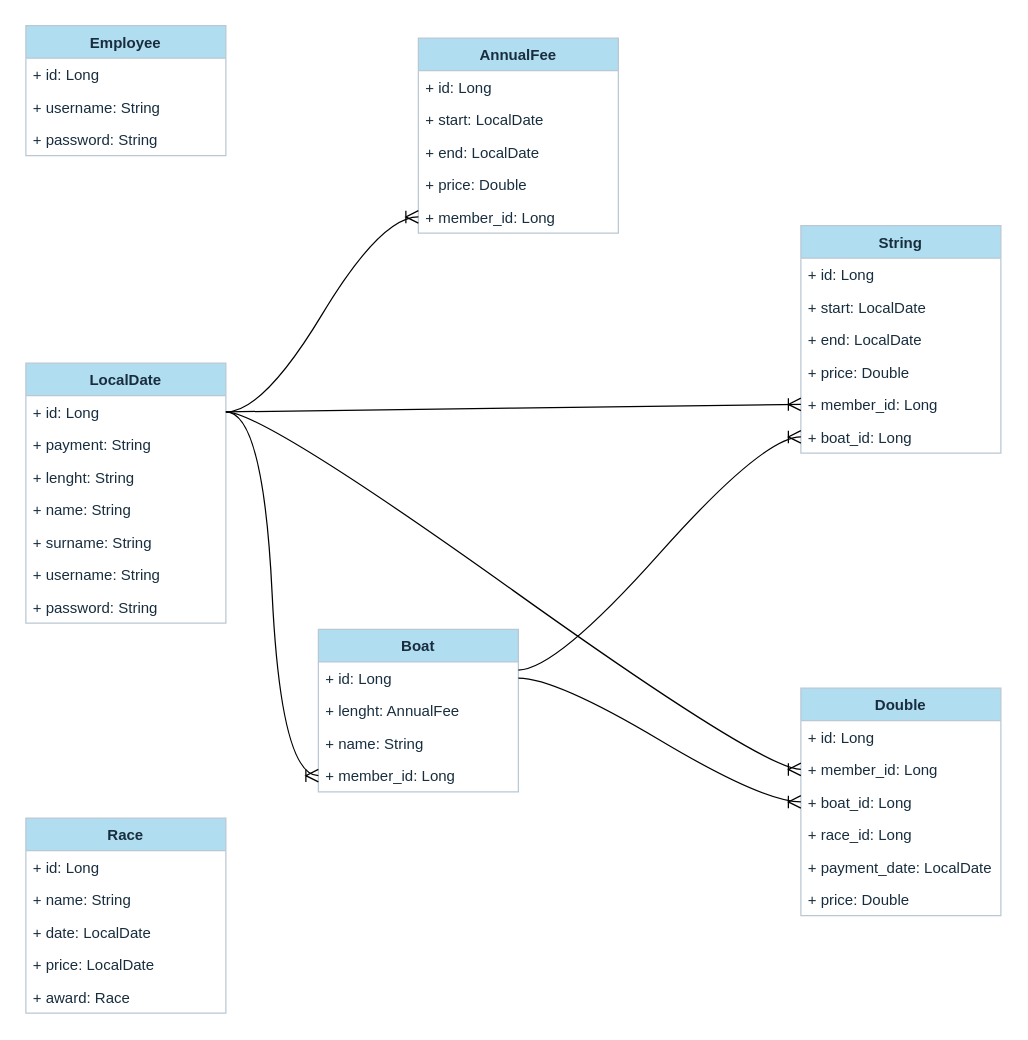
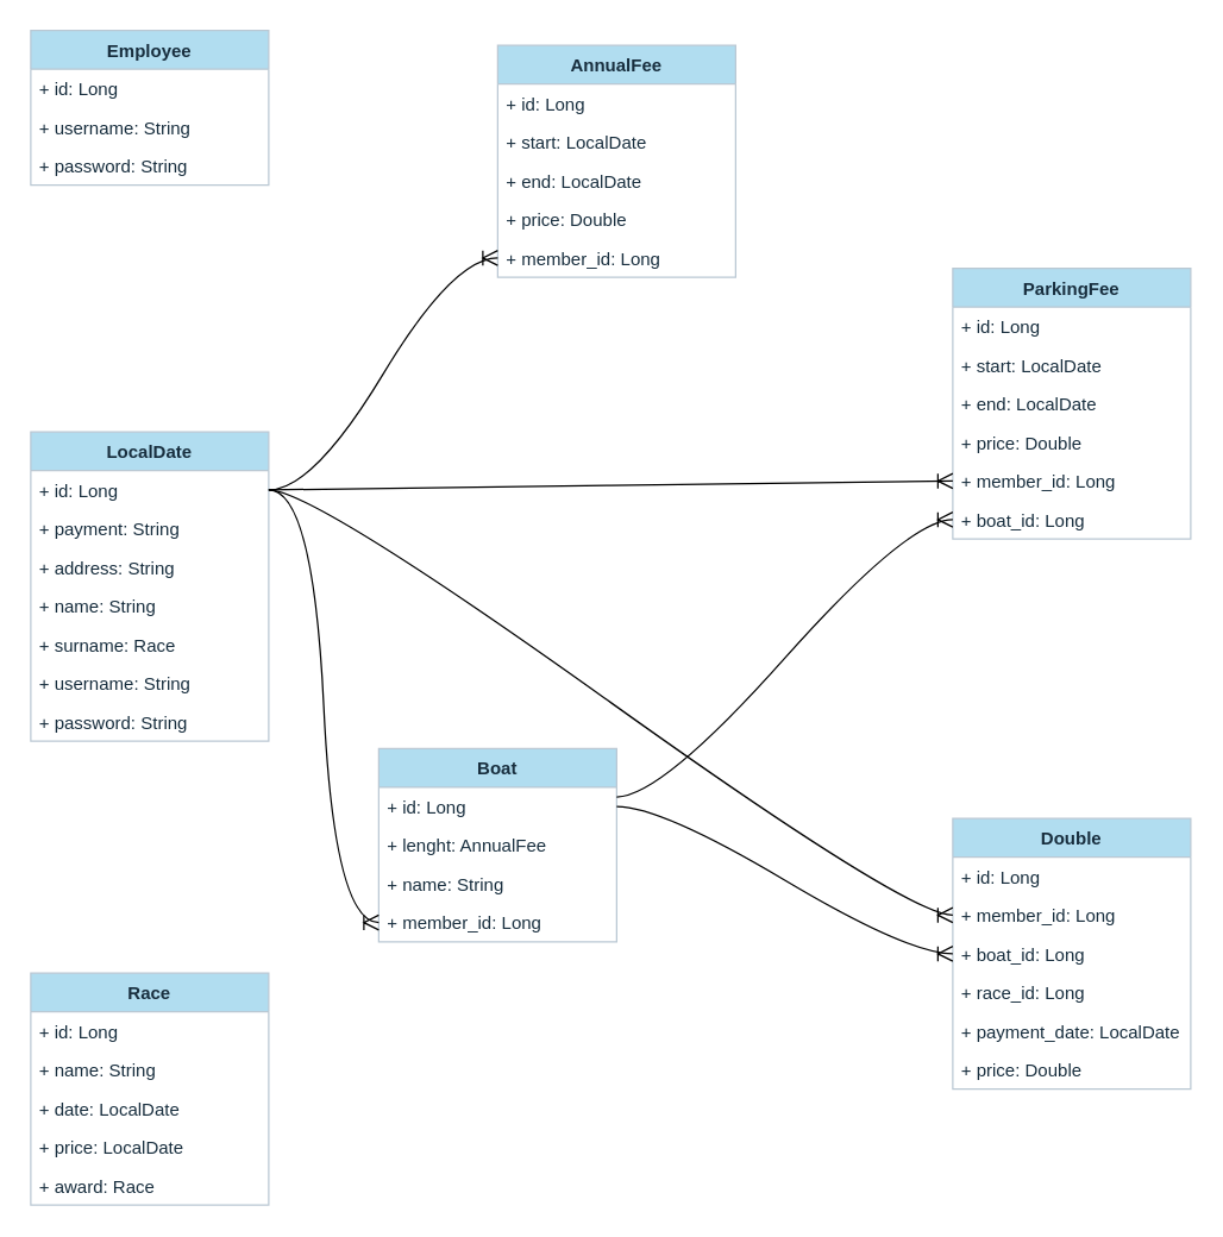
  <mxCell id="0" />
  <mxCell id="1" parent="0" />
- <mxCell id="2" value="String" style="swimlane;fontStyle=1;align=center;verticalAlign=top;childLayout=stackLayout;horizontal=1;startSize=26;horizontalStack=0;resizeParent=1;resizeParentMax=0;resizeLast=0;collapsible=1;marginBottom=0;labelBackgroundColor=none;fillColor=#B1DDF0;strokeColor=#BAC8D3;fontColor=#182E3E;rounded=0;" parent="1" vertex="1"><mxGeometry x="640" y="180" width="160" height="182" as="geometry" /></mxCell>
+ <mxCell id="2" value="ParkingFee" style="swimlane;fontStyle=1;align=center;verticalAlign=top;childLayout=stackLayout;horizontal=1;startSize=26;horizontalStack=0;resizeParent=1;resizeParentMax=0;resizeLast=0;collapsible=1;marginBottom=0;labelBackgroundColor=none;fillColor=#B1DDF0;strokeColor=#BAC8D3;fontColor=#182E3E;rounded=0;" parent="1" vertex="1"><mxGeometry x="640" y="180" width="160" height="182" as="geometry" /></mxCell>
  <mxCell id="3" value="+ id: Long" style="text;strokeColor=none;fillColor=none;align=left;verticalAlign=top;spacingLeft=4;spacingRight=4;overflow=hidden;rotatable=0;points=[[0,0.5],[1,0.5]];portConstraint=eastwest;labelBackgroundColor=none;fontColor=#182E3E;rounded=0;" parent="2" vertex="1"><mxGeometry y="26" width="160" height="26" as="geometry" /></mxCell>
  <mxCell id="4" value="+ start: LocalDate" style="text;strokeColor=none;fillColor=none;align=left;verticalAlign=top;spacingLeft=4;spacingRight=4;overflow=hidden;rotatable=0;points=[[0,0.5],[1,0.5]];portConstraint=eastwest;labelBackgroundColor=none;fontColor=#182E3E;rounded=0;" parent="2" vertex="1"><mxGeometry y="52" width="160" height="26" as="geometry" /></mxCell>
  <mxCell id="5" value="+ end: LocalDate" style="text;strokeColor=none;fillColor=none;align=left;verticalAlign=top;spacingLeft=4;spacingRight=4;overflow=hidden;rotatable=0;points=[[0,0.5],[1,0.5]];portConstraint=eastwest;labelBackgroundColor=none;fontColor=#182E3E;rounded=0;" parent="2" vertex="1"><mxGeometry y="78" width="160" height="26" as="geometry" /></mxCell>
  <mxCell id="6" value="+ price: Double" style="text;strokeColor=none;fillColor=none;align=left;verticalAlign=top;spacingLeft=4;spacingRight=4;overflow=hidden;rotatable=0;points=[[0,0.5],[1,0.5]];portConstraint=eastwest;labelBackgroundColor=none;fontColor=#182E3E;rounded=0;" parent="2" vertex="1"><mxGeometry y="104" width="160" height="26" as="geometry" /></mxCell>
  <mxCell id="7" value="+ member_id: Long" style="text;strokeColor=none;fillColor=none;align=left;verticalAlign=top;spacingLeft=4;spacingRight=4;overflow=hidden;rotatable=0;points=[[0,0.5],[1,0.5]];portConstraint=eastwest;labelBackgroundColor=none;fontColor=#182E3E;rounded=0;" parent="2" vertex="1"><mxGeometry y="130" width="160" height="26" as="geometry" /></mxCell>
  <mxCell id="8" value="+ boat_id: Long" style="text;strokeColor=none;fillColor=none;align=left;verticalAlign=top;spacingLeft=4;spacingRight=4;overflow=hidden;rotatable=0;points=[[0,0.5],[1,0.5]];portConstraint=eastwest;labelBackgroundColor=none;fontColor=#182E3E;rounded=0;" parent="2" vertex="1"><mxGeometry y="156" width="160" height="26" as="geometry" /></mxCell>
  <mxCell id="9" value="AnnualFee" style="swimlane;fontStyle=1;align=center;verticalAlign=top;childLayout=stackLayout;horizontal=1;startSize=26;horizontalStack=0;resizeParent=1;resizeParentMax=0;resizeLast=0;collapsible=1;marginBottom=0;labelBackgroundColor=none;fillColor=#B1DDF0;strokeColor=#BAC8D3;fontColor=#182E3E;rounded=0;" parent="1" vertex="1"><mxGeometry x="334" y="30" width="160" height="156" as="geometry" /></mxCell>
  <mxCell id="10" value="+ id: Long" style="text;strokeColor=none;fillColor=none;align=left;verticalAlign=top;spacingLeft=4;spacingRight=4;overflow=hidden;rotatable=0;points=[[0,0.5],[1,0.5]];portConstraint=eastwest;labelBackgroundColor=none;fontColor=#182E3E;rounded=0;" parent="9" vertex="1"><mxGeometry y="26" width="160" height="26" as="geometry" /></mxCell>
  <mxCell id="11" value="+ start: LocalDate" style="text;strokeColor=none;fillColor=none;align=left;verticalAlign=top;spacingLeft=4;spacingRight=4;overflow=hidden;rotatable=0;points=[[0,0.5],[1,0.5]];portConstraint=eastwest;labelBackgroundColor=none;fontColor=#182E3E;rounded=0;" parent="9" vertex="1"><mxGeometry y="52" width="160" height="26" as="geometry" /></mxCell>
  <mxCell id="12" value="+ end: LocalDate" style="text;strokeColor=none;fillColor=none;align=left;verticalAlign=top;spacingLeft=4;spacingRight=4;overflow=hidden;rotatable=0;points=[[0,0.5],[1,0.5]];portConstraint=eastwest;labelBackgroundColor=none;fontColor=#182E3E;rounded=0;" parent="9" vertex="1"><mxGeometry y="78" width="160" height="26" as="geometry" /></mxCell>
  <mxCell id="13" value="+ price: Double" style="text;strokeColor=none;fillColor=none;align=left;verticalAlign=top;spacingLeft=4;spacingRight=4;overflow=hidden;rotatable=0;points=[[0,0.5],[1,0.5]];portConstraint=eastwest;labelBackgroundColor=none;fontColor=#182E3E;rounded=0;" parent="9" vertex="1"><mxGeometry y="104" width="160" height="26" as="geometry" /></mxCell>
  <mxCell id="14" value="+ member_id: Long" style="text;strokeColor=none;fillColor=none;align=left;verticalAlign=top;spacingLeft=4;spacingRight=4;overflow=hidden;rotatable=0;points=[[0,0.5],[1,0.5]];portConstraint=eastwest;labelBackgroundColor=none;fontColor=#182E3E;rounded=0;" parent="9" vertex="1"><mxGeometry y="130" width="160" height="26" as="geometry" /></mxCell>
  <mxCell id="15" value="Double" style="swimlane;fontStyle=1;align=center;verticalAlign=top;childLayout=stackLayout;horizontal=1;startSize=26;horizontalStack=0;resizeParent=1;resizeParentMax=0;resizeLast=0;collapsible=1;marginBottom=0;labelBorderColor=none;labelBackgroundColor=none;fillColor=#B1DDF0;strokeColor=#BAC8D3;fontColor=#182E3E;rounded=0;" parent="1" vertex="1"><mxGeometry x="640" y="550" width="160" height="182" as="geometry" /></mxCell>
  <mxCell id="16" value="+ id: Long" style="text;strokeColor=none;fillColor=none;align=left;verticalAlign=top;spacingLeft=4;spacingRight=4;overflow=hidden;rotatable=0;points=[[0,0.5],[1,0.5]];portConstraint=eastwest;labelBackgroundColor=none;fontColor=#182E3E;rounded=0;" parent="15" vertex="1"><mxGeometry y="26" width="160" height="26" as="geometry" /></mxCell>
  <mxCell id="17" value="+ member_id: Long" style="text;strokeColor=none;fillColor=none;align=left;verticalAlign=top;spacingLeft=4;spacingRight=4;overflow=hidden;rotatable=0;points=[[0,0.5],[1,0.5]];portConstraint=eastwest;labelBackgroundColor=none;fontColor=#182E3E;rounded=0;" parent="15" vertex="1"><mxGeometry y="52" width="160" height="26" as="geometry" /></mxCell>
  <mxCell id="18" value="+ boat_id: Long" style="text;strokeColor=none;fillColor=none;align=left;verticalAlign=top;spacingLeft=4;spacingRight=4;overflow=hidden;rotatable=0;points=[[0,0.5],[1,0.5]];portConstraint=eastwest;labelBackgroundColor=none;fontColor=#182E3E;rounded=0;" parent="15" vertex="1"><mxGeometry y="78" width="160" height="26" as="geometry" /></mxCell>
  <mxCell id="19" value="+ race_id: Long" style="text;strokeColor=none;fillColor=none;align=left;verticalAlign=top;spacingLeft=4;spacingRight=4;overflow=hidden;rotatable=0;points=[[0,0.5],[1,0.5]];portConstraint=eastwest;labelBackgroundColor=none;fontColor=#182E3E;rounded=0;" parent="15" vertex="1"><mxGeometry y="104" width="160" height="26" as="geometry" /></mxCell>
  <mxCell id="20" value="+ payment_date: LocalDate" style="text;strokeColor=none;fillColor=none;align=left;verticalAlign=top;spacingLeft=4;spacingRight=4;overflow=hidden;rotatable=0;points=[[0,0.5],[1,0.5]];portConstraint=eastwest;labelBackgroundColor=none;fontColor=#182E3E;rounded=0;" parent="15" vertex="1"><mxGeometry y="130" width="160" height="26" as="geometry" /></mxCell>
  <mxCell id="21" value="+ price: Double" style="text;strokeColor=none;fillColor=none;align=left;verticalAlign=top;spacingLeft=4;spacingRight=4;overflow=hidden;rotatable=0;points=[[0,0.5],[1,0.5]];portConstraint=eastwest;labelBackgroundColor=none;fontColor=#182E3E;rounded=0;" parent="15" vertex="1"><mxGeometry y="156" width="160" height="26" as="geometry" /></mxCell>
  <mxCell id="22" value="Employee" style="swimlane;fontStyle=1;align=center;verticalAlign=top;childLayout=stackLayout;horizontal=1;startSize=26;horizontalStack=0;resizeParent=1;resizeParentMax=0;resizeLast=0;collapsible=1;marginBottom=0;labelBackgroundColor=none;fillColor=#B1DDF0;strokeColor=#BAC8D3;fontColor=#182E3E;rounded=0;" parent="1" vertex="1"><mxGeometry x="20" y="20" width="160" height="104" as="geometry" /></mxCell>
  <mxCell id="23" value="+ id: Long" style="text;strokeColor=none;fillColor=none;align=left;verticalAlign=top;spacingLeft=4;spacingRight=4;overflow=hidden;rotatable=0;points=[[0,0.5],[1,0.5]];portConstraint=eastwest;labelBackgroundColor=none;fontColor=#182E3E;rounded=0;" parent="22" vertex="1"><mxGeometry y="26" width="160" height="26" as="geometry" /></mxCell>
  <mxCell id="24" value="+ username: String" style="text;strokeColor=none;fillColor=none;align=left;verticalAlign=top;spacingLeft=4;spacingRight=4;overflow=hidden;rotatable=0;points=[[0,0.5],[1,0.5]];portConstraint=eastwest;labelBackgroundColor=none;fontColor=#182E3E;rounded=0;" parent="22" vertex="1"><mxGeometry y="52" width="160" height="26" as="geometry" /></mxCell>
  <mxCell id="25" value="+ password: String" style="text;strokeColor=none;fillColor=none;align=left;verticalAlign=top;spacingLeft=4;spacingRight=4;overflow=hidden;rotatable=0;points=[[0,0.5],[1,0.5]];portConstraint=eastwest;labelBackgroundColor=none;fontColor=#182E3E;rounded=0;" parent="22" vertex="1"><mxGeometry y="78" width="160" height="26" as="geometry" /></mxCell>
  <mxCell id="26" value="LocalDate" style="swimlane;fontStyle=1;align=center;verticalAlign=top;childLayout=stackLayout;horizontal=1;startSize=26;horizontalStack=0;resizeParent=1;resizeParentMax=0;resizeLast=0;collapsible=1;marginBottom=0;labelBackgroundColor=none;fillColor=#B1DDF0;strokeColor=#BAC8D3;fontColor=#182E3E;rounded=0;" parent="1" vertex="1"><mxGeometry x="20" y="290" width="160" height="208" as="geometry" /></mxCell>
  <mxCell id="27" value="+ id: Long" style="text;strokeColor=none;fillColor=none;align=left;verticalAlign=top;spacingLeft=4;spacingRight=4;overflow=hidden;rotatable=0;points=[[0,0.5],[1,0.5]];portConstraint=eastwest;labelBackgroundColor=none;fontColor=#182E3E;rounded=0;" parent="26" vertex="1"><mxGeometry y="26" width="160" height="26" as="geometry" /></mxCell>
  <mxCell id="28" value="+ payment: String " style="text;strokeColor=none;fillColor=none;align=left;verticalAlign=top;spacingLeft=4;spacingRight=4;overflow=hidden;rotatable=0;points=[[0,0.5],[1,0.5]];portConstraint=eastwest;labelBackgroundColor=none;fontColor=#182E3E;rounded=0;" parent="26" vertex="1"><mxGeometry y="52" width="160" height="26" as="geometry" /></mxCell>
- <mxCell id="29" value="+ lenght: String" style="text;strokeColor=none;fillColor=none;align=left;verticalAlign=top;spacingLeft=4;spacingRight=4;overflow=hidden;rotatable=0;points=[[0,0.5],[1,0.5]];portConstraint=eastwest;labelBackgroundColor=none;fontColor=#182E3E;rounded=0;" parent="26" vertex="1"><mxGeometry y="78" width="160" height="26" as="geometry" /></mxCell>
+ <mxCell id="29" value="+ address: String" style="text;strokeColor=none;fillColor=none;align=left;verticalAlign=top;spacingLeft=4;spacingRight=4;overflow=hidden;rotatable=0;points=[[0,0.5],[1,0.5]];portConstraint=eastwest;labelBackgroundColor=none;fontColor=#182E3E;rounded=0;" parent="26" vertex="1"><mxGeometry y="78" width="160" height="26" as="geometry" /></mxCell>
  <mxCell id="30" value="+ name: String" style="text;strokeColor=none;fillColor=none;align=left;verticalAlign=top;spacingLeft=4;spacingRight=4;overflow=hidden;rotatable=0;points=[[0,0.5],[1,0.5]];portConstraint=eastwest;labelBackgroundColor=none;fontColor=#182E3E;rounded=0;" parent="26" vertex="1"><mxGeometry y="104" width="160" height="26" as="geometry" /></mxCell>
- <mxCell id="31" value="+ surname: String" style="text;strokeColor=none;fillColor=none;align=left;verticalAlign=top;spacingLeft=4;spacingRight=4;overflow=hidden;rotatable=0;points=[[0,0.5],[1,0.5]];portConstraint=eastwest;labelBackgroundColor=none;fontColor=#182E3E;rounded=0;" parent="26" vertex="1"><mxGeometry y="130" width="160" height="26" as="geometry" /></mxCell>
+ <mxCell id="31" value="+ surname: Race" style="text;strokeColor=none;fillColor=none;align=left;verticalAlign=top;spacingLeft=4;spacingRight=4;overflow=hidden;rotatable=0;points=[[0,0.5],[1,0.5]];portConstraint=eastwest;labelBackgroundColor=none;fontColor=#182E3E;rounded=0;" parent="26" vertex="1"><mxGeometry y="130" width="160" height="26" as="geometry" /></mxCell>
  <mxCell id="32" value="+ username: String" style="text;strokeColor=none;fillColor=none;align=left;verticalAlign=top;spacingLeft=4;spacingRight=4;overflow=hidden;rotatable=0;points=[[0,0.5],[1,0.5]];portConstraint=eastwest;labelBackgroundColor=none;fontColor=#182E3E;rounded=0;" parent="26" vertex="1"><mxGeometry y="156" width="160" height="26" as="geometry" /></mxCell>
  <mxCell id="33" value="+ password: String" style="text;strokeColor=none;fillColor=none;align=left;verticalAlign=top;spacingLeft=4;spacingRight=4;overflow=hidden;rotatable=0;points=[[0,0.5],[1,0.5]];portConstraint=eastwest;labelBackgroundColor=none;fontColor=#182E3E;rounded=0;" parent="26" vertex="1"><mxGeometry y="182" width="160" height="26" as="geometry" /></mxCell>
  <mxCell id="34" value="Race" style="swimlane;fontStyle=1;align=center;verticalAlign=top;childLayout=stackLayout;horizontal=1;startSize=26;horizontalStack=0;resizeParent=1;resizeParentMax=0;resizeLast=0;collapsible=1;marginBottom=0;labelBackgroundColor=none;fillColor=#B1DDF0;strokeColor=#BAC8D3;fontColor=#182E3E;rounded=0;" parent="1" vertex="1"><mxGeometry x="20" y="654" width="160" height="156" as="geometry" /></mxCell>
  <mxCell id="35" value="+ id: Long" style="text;strokeColor=none;fillColor=none;align=left;verticalAlign=top;spacingLeft=4;spacingRight=4;overflow=hidden;rotatable=0;points=[[0,0.5],[1,0.5]];portConstraint=eastwest;labelBackgroundColor=none;fontColor=#182E3E;rounded=0;" parent="34" vertex="1"><mxGeometry y="26" width="160" height="26" as="geometry" /></mxCell>
  <mxCell id="36" value="+ name: String" style="text;strokeColor=none;fillColor=none;align=left;verticalAlign=top;spacingLeft=4;spacingRight=4;overflow=hidden;rotatable=0;points=[[0,0.5],[1,0.5]];portConstraint=eastwest;labelBackgroundColor=none;fontColor=#182E3E;rounded=0;" parent="34" vertex="1"><mxGeometry y="52" width="160" height="26" as="geometry" /></mxCell>
  <mxCell id="37" value="+ date: LocalDate" style="text;strokeColor=none;fillColor=none;align=left;verticalAlign=top;spacingLeft=4;spacingRight=4;overflow=hidden;rotatable=0;points=[[0,0.5],[1,0.5]];portConstraint=eastwest;labelBackgroundColor=none;fontColor=#182E3E;rounded=0;" parent="34" vertex="1"><mxGeometry y="78" width="160" height="26" as="geometry" /></mxCell>
  <mxCell id="38" value="+ price: LocalDate" style="text;strokeColor=none;fillColor=none;align=left;verticalAlign=top;spacingLeft=4;spacingRight=4;overflow=hidden;rotatable=0;points=[[0,0.5],[1,0.5]];portConstraint=eastwest;labelBackgroundColor=none;fontColor=#182E3E;rounded=0;" parent="34" vertex="1"><mxGeometry y="104" width="160" height="26" as="geometry" /></mxCell>
  <mxCell id="39" value="+ award: Race" style="text;strokeColor=none;fillColor=none;align=left;verticalAlign=top;spacingLeft=4;spacingRight=4;overflow=hidden;rotatable=0;points=[[0,0.5],[1,0.5]];portConstraint=eastwest;labelBackgroundColor=none;fontColor=#182E3E;rounded=0;" parent="34" vertex="1"><mxGeometry y="130" width="160" height="26" as="geometry" /></mxCell>
  <mxCell id="40" value="Boat" style="swimlane;fontStyle=1;align=center;verticalAlign=top;childLayout=stackLayout;horizontal=1;startSize=26;horizontalStack=0;resizeParent=1;resizeParentMax=0;resizeLast=0;collapsible=1;marginBottom=0;labelBackgroundColor=none;fillColor=#B1DDF0;strokeColor=#BAC8D3;fontColor=#182E3E;rounded=0;" parent="1" vertex="1"><mxGeometry x="254" y="503" width="160" height="130" as="geometry" /></mxCell>
  <mxCell id="41" value="+ id: Long" style="text;strokeColor=none;fillColor=none;align=left;verticalAlign=top;spacingLeft=4;spacingRight=4;overflow=hidden;rotatable=0;points=[[0,0.5],[1,0.5]];portConstraint=eastwest;labelBackgroundColor=none;fontColor=#182E3E;rounded=0;" parent="40" vertex="1"><mxGeometry y="26" width="160" height="26" as="geometry" /></mxCell>
  <mxCell id="42" value="+ lenght: AnnualFee" style="text;strokeColor=none;fillColor=none;align=left;verticalAlign=top;spacingLeft=4;spacingRight=4;overflow=hidden;rotatable=0;points=[[0,0.5],[1,0.5]];portConstraint=eastwest;labelBackgroundColor=none;fontColor=#182E3E;rounded=0;" parent="40" vertex="1"><mxGeometry y="52" width="160" height="26" as="geometry" /></mxCell>
  <mxCell id="43" value="+ name: String" style="text;strokeColor=none;fillColor=none;align=left;verticalAlign=top;spacingLeft=4;spacingRight=4;overflow=hidden;rotatable=0;points=[[0,0.5],[1,0.5]];portConstraint=eastwest;labelBackgroundColor=none;fontColor=#182E3E;rounded=0;" parent="40" vertex="1"><mxGeometry y="78" width="160" height="26" as="geometry" /></mxCell>
  <mxCell id="44" value="+ member_id: Long" style="text;strokeColor=none;fillColor=none;align=left;verticalAlign=top;spacingLeft=4;spacingRight=4;overflow=hidden;rotatable=0;points=[[0,0.5],[1,0.5]];portConstraint=eastwest;labelBackgroundColor=none;fontColor=#182E3E;rounded=0;" parent="40" vertex="1"><mxGeometry y="104" width="160" height="26" as="geometry" /></mxCell>
  <mxCell id="45" value="" style="edgeStyle=entityRelationEdgeStyle;fontSize=12;html=1;endArrow=ERoneToMany;rounded=0;startSize=8;endSize=8;curved=1;exitX=1;exitY=0.5;exitDx=0;exitDy=0;entryX=0;entryY=0.5;entryDx=0;entryDy=0;" parent="1" source="27" target="44" edge="1"><mxGeometry width="100" height="100" relative="1" as="geometry"><mxPoint x="510" y="490" as="sourcePoint" /><mxPoint x="610" y="390" as="targetPoint" /></mxGeometry></mxCell>
  <mxCell id="46" value="" style="edgeStyle=entityRelationEdgeStyle;fontSize=12;html=1;endArrow=ERoneToMany;rounded=0;startSize=8;endSize=8;curved=1;exitX=1;exitY=0.5;exitDx=0;exitDy=0;entryX=0;entryY=0.5;entryDx=0;entryDy=0;" parent="1" source="27" target="7" edge="1"><mxGeometry width="100" height="100" relative="1" as="geometry"><mxPoint x="510" y="490" as="sourcePoint" /><mxPoint x="610" y="390" as="targetPoint" /></mxGeometry></mxCell>
  <mxCell id="47" value="" style="edgeStyle=entityRelationEdgeStyle;fontSize=12;html=1;endArrow=ERoneToMany;rounded=0;startSize=8;endSize=8;curved=1;exitX=1;exitY=0.25;exitDx=0;exitDy=0;entryX=0;entryY=0.5;entryDx=0;entryDy=0;" parent="1" source="40" target="8" edge="1"><mxGeometry width="100" height="100" relative="1" as="geometry"><mxPoint x="510" y="490" as="sourcePoint" /><mxPoint x="580" y="370" as="targetPoint" /></mxGeometry></mxCell>
  <mxCell id="48" value="" style="edgeStyle=entityRelationEdgeStyle;fontSize=12;html=1;endArrow=ERoneToMany;rounded=0;startSize=8;endSize=8;curved=1;exitX=1;exitY=0.5;exitDx=0;exitDy=0;entryX=0;entryY=0.5;entryDx=0;entryDy=0;" parent="1" source="27" target="14" edge="1"><mxGeometry width="100" height="100" relative="1" as="geometry"><mxPoint x="510" y="490" as="sourcePoint" /><mxPoint x="610" y="390" as="targetPoint" /></mxGeometry></mxCell>
  <mxCell id="49" value="" style="edgeStyle=entityRelationEdgeStyle;fontSize=12;html=1;endArrow=ERoneToMany;rounded=0;startSize=8;endSize=8;curved=1;exitX=1;exitY=0.5;exitDx=0;exitDy=0;entryX=0;entryY=0.5;entryDx=0;entryDy=0;" parent="1" source="27" target="17" edge="1"><mxGeometry width="100" height="100" relative="1" as="geometry"><mxPoint x="510" y="490" as="sourcePoint" /><mxPoint x="610" y="390" as="targetPoint" /></mxGeometry></mxCell>
  <mxCell id="50" value="" style="edgeStyle=entityRelationEdgeStyle;fontSize=12;html=1;endArrow=ERoneToMany;rounded=0;startSize=8;endSize=8;curved=1;exitX=1;exitY=0.5;exitDx=0;exitDy=0;entryX=0;entryY=0.5;entryDx=0;entryDy=0;" parent="1" source="41" target="18" edge="1"><mxGeometry width="100" height="100" relative="1" as="geometry"><mxPoint x="510" y="490" as="sourcePoint" /><mxPoint x="560" y="660" as="targetPoint" /></mxGeometry></mxCell>
